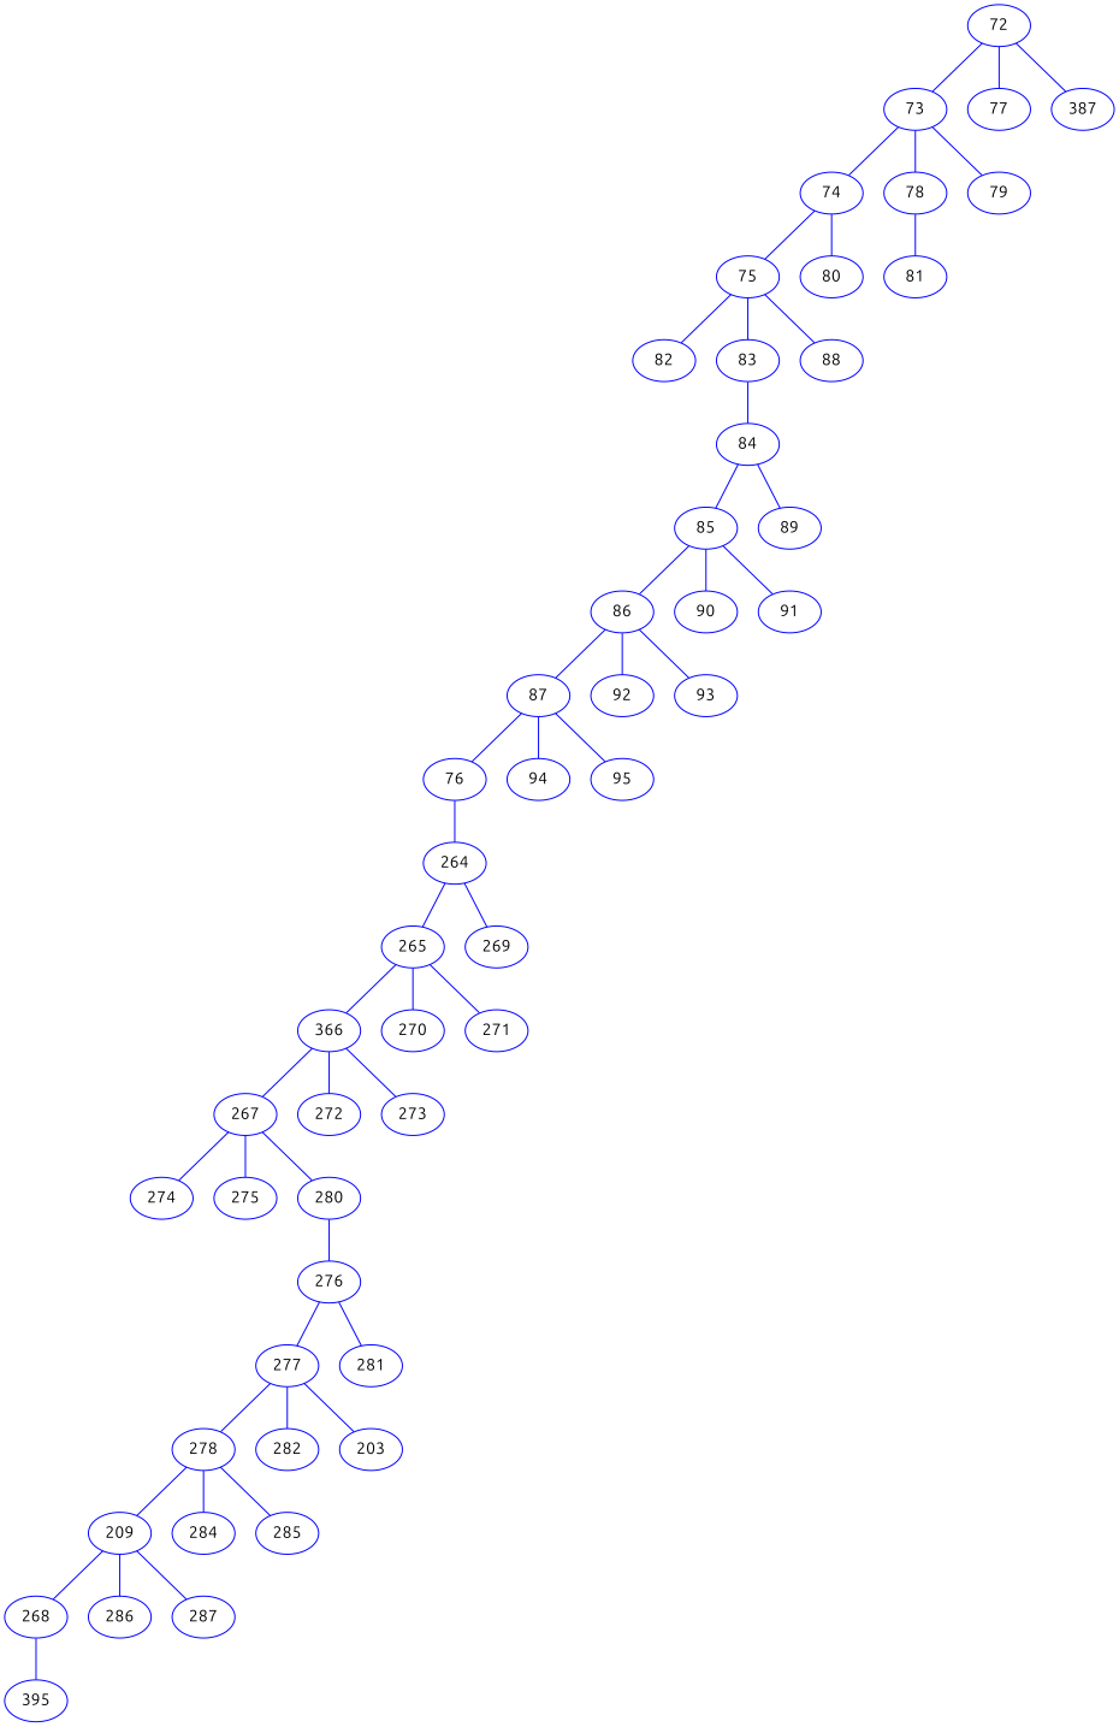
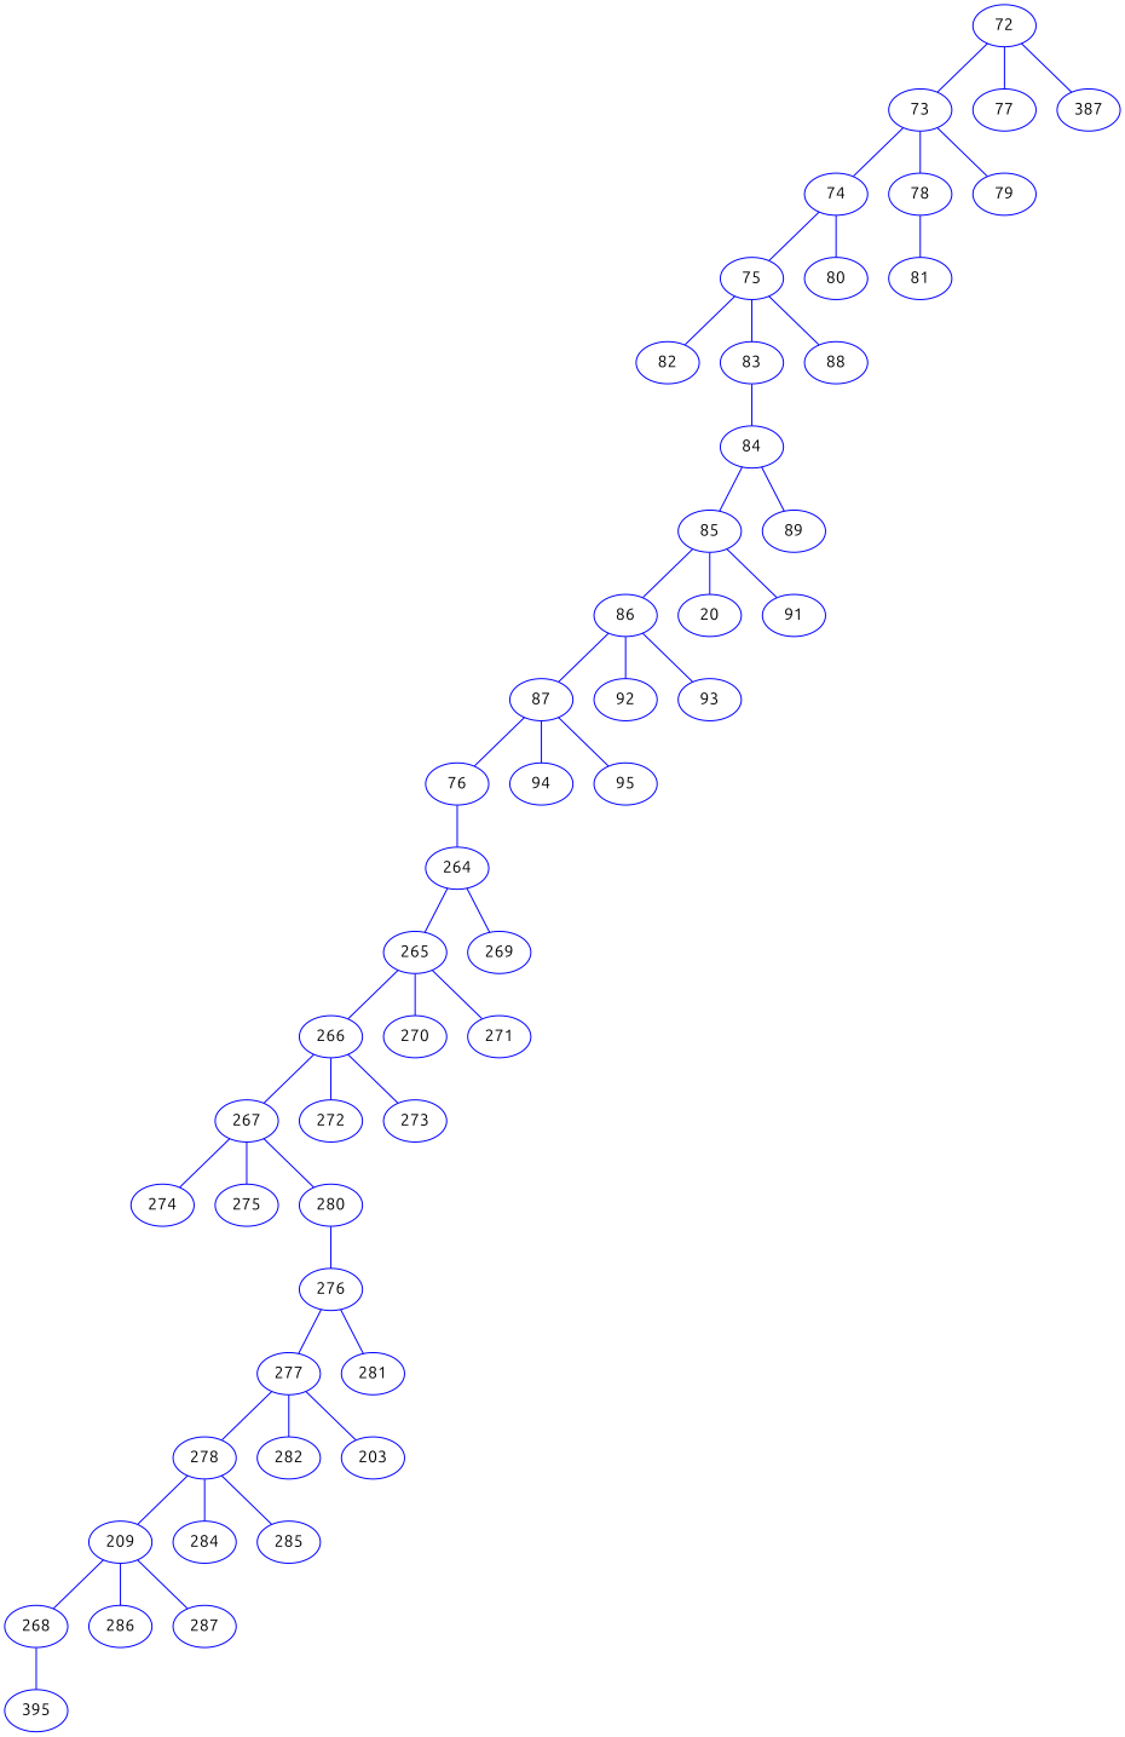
  strict graph {
    fontname=Ubuntu
    node [color=blue fontname=Ubuntu]
    edge [color=blue fontname=Ubuntu]
    72
    73
    77
    387
    74
    78
    79
    75
    80
    81
    82
    83
    88
    84
    85
    89
    86
-   90
+   90 [label=20]
    91
    87
    92
    93
    76
    94
    95
    264
    265
    269
-   266 [label=366]
+   266
    270
    271
    267
    272
    273
    274
    275
    280
    276
    277
    281
    278
    282
    n43 [label=203]
    n44 [label=209]
    284
    285
    268
    286
    287
    395
    72 -- 73
    72 -- 77
    72 -- 387
    73 -- 74
    73 -- 78
    73 -- 79
    74 -- 75
    74 -- 80
    78 -- 81
    75 -- 82
    75 -- 83
    75 -- 88
    83 -- 84
    84 -- 85
    84 -- 89
    85 -- 86
    85 -- 90
    85 -- 91
    86 -- 87
    86 -- 92
    86 -- 93
    87 -- 76
    87 -- 94
    87 -- 95
    76 -- 264
    264 -- 265
    264 -- 269
    265 -- 266
    265 -- 270
    265 -- 271
    266 -- 267
    266 -- 272
    266 -- 273
    267 -- 274
    267 -- 275
    267 -- 280
    280 -- 276
    276 -- 277
    276 -- 281
    277 -- 278
    277 -- 282
    277 -- n43
    278 -- n44
    278 -- 284
    278 -- 285
    n44 -- 268
    n44 -- 286
    n44 -- 287
    268 -- 395
  }
